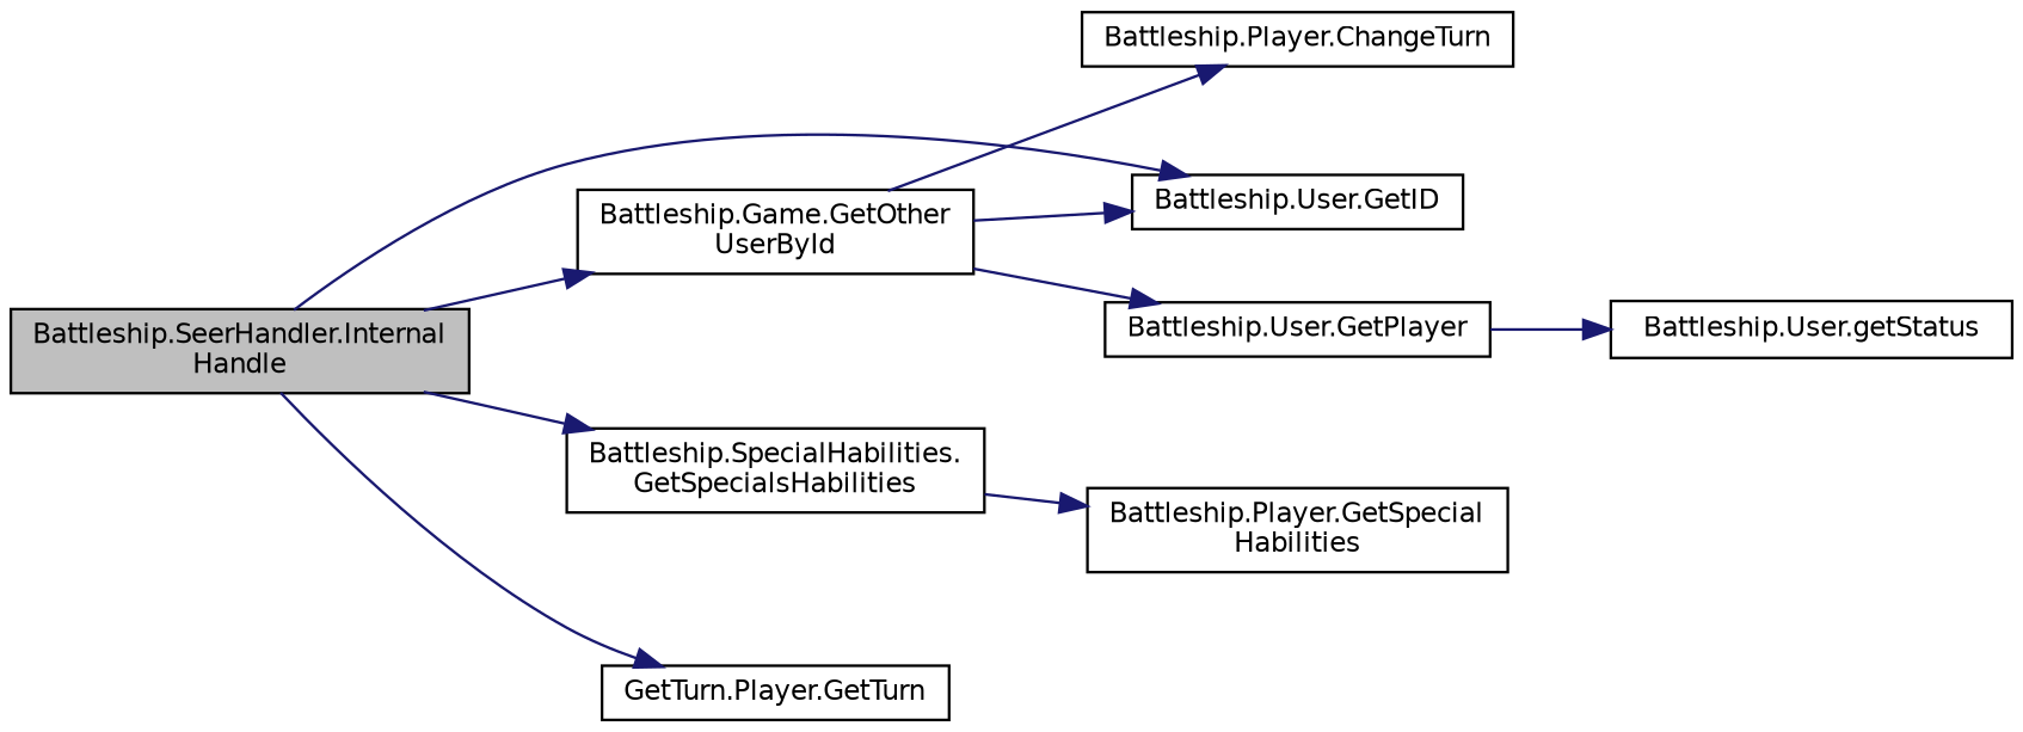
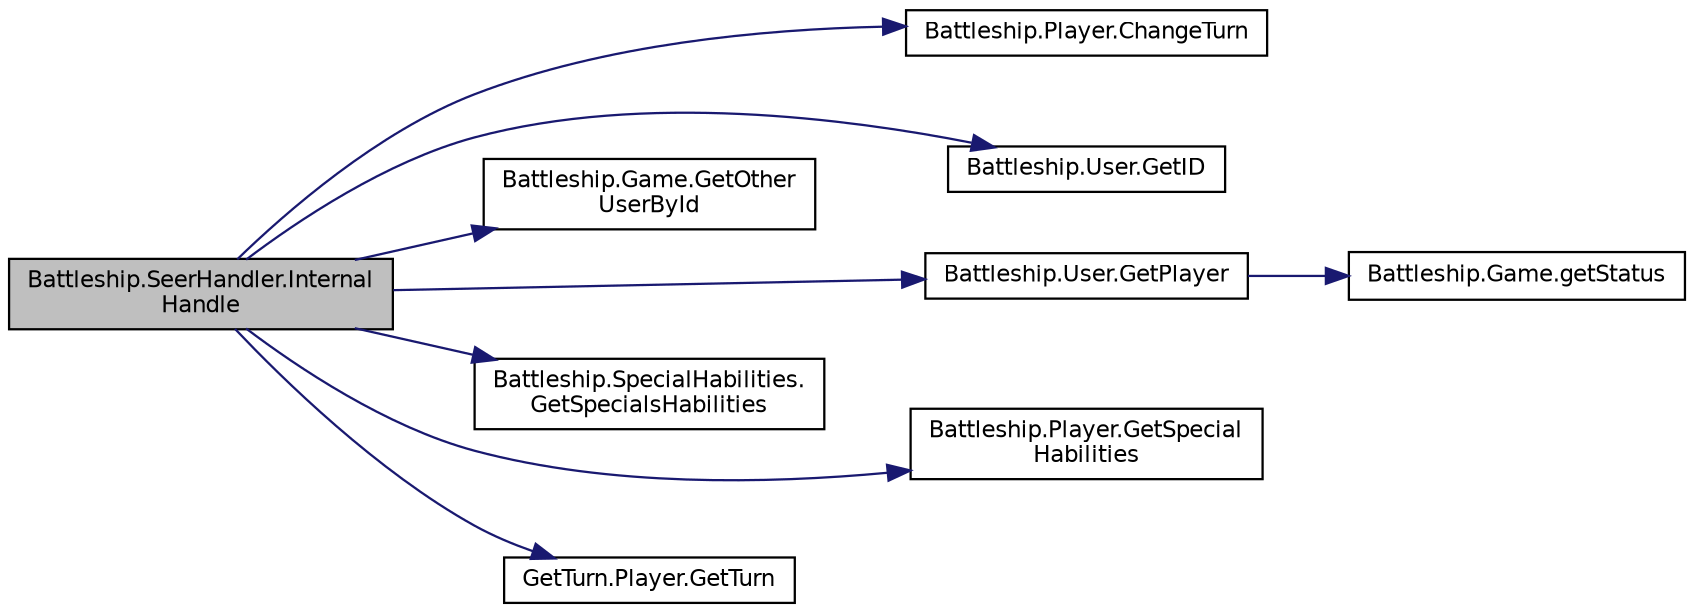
  digraph {
    rankdir=LR
    node [color=black fillcolor=white fontname=Helvetica fontsize=10 shape=record style=filled]
    edge [color=midnightblue fontname=Helvetica fontsize=10 labelfontname=Helvetica labelfontsize=10 style=solid]
    n1 [fillcolor=grey75 fontcolor=black height=0.2 label="Battleship.SeerHandler.Internal\lHandle" width=0.4]
    n2 [height=0.2 label="Battleship.Player.ChangeTurn" width=0.4]
    n3 [height=0.2 label="Battleship.User.GetID" width=0.4]
    n4 [height=0.2 label="Battleship.Game.GetOther\lUserById" width=0.4]
    n5 [height=0.2 label="Battleship.User.GetPlayer" width=0.4]
    n6 [height=0.2 label="Battleship.Player.GetSpecial\lHabilities" width=0.4]
    n7 [height=0.2 label="Battleship.SpecialHabilities.\lGetSpecialsHabilities" width=0.4]
    n8 [height=0.2 label="GetTurn.Player.GetTurn" width=0.4]
-   n9 [height=0.2 label="Battleship.User.getStatus" width=0.4]
-   n4 -> n2
+   n9 [height=0.2 label="Battleship.Game.getStatus" width=0.4]
+   n1 -> n2
    n1 -> n3
    n1 -> n4
-   n4 -> n5
-   n7 -> n6
+   n1 -> n5
+   n1 -> n6
    n1 -> n7
    n1 -> n8
-   n4 -> n3
    n5 -> n9
  }
